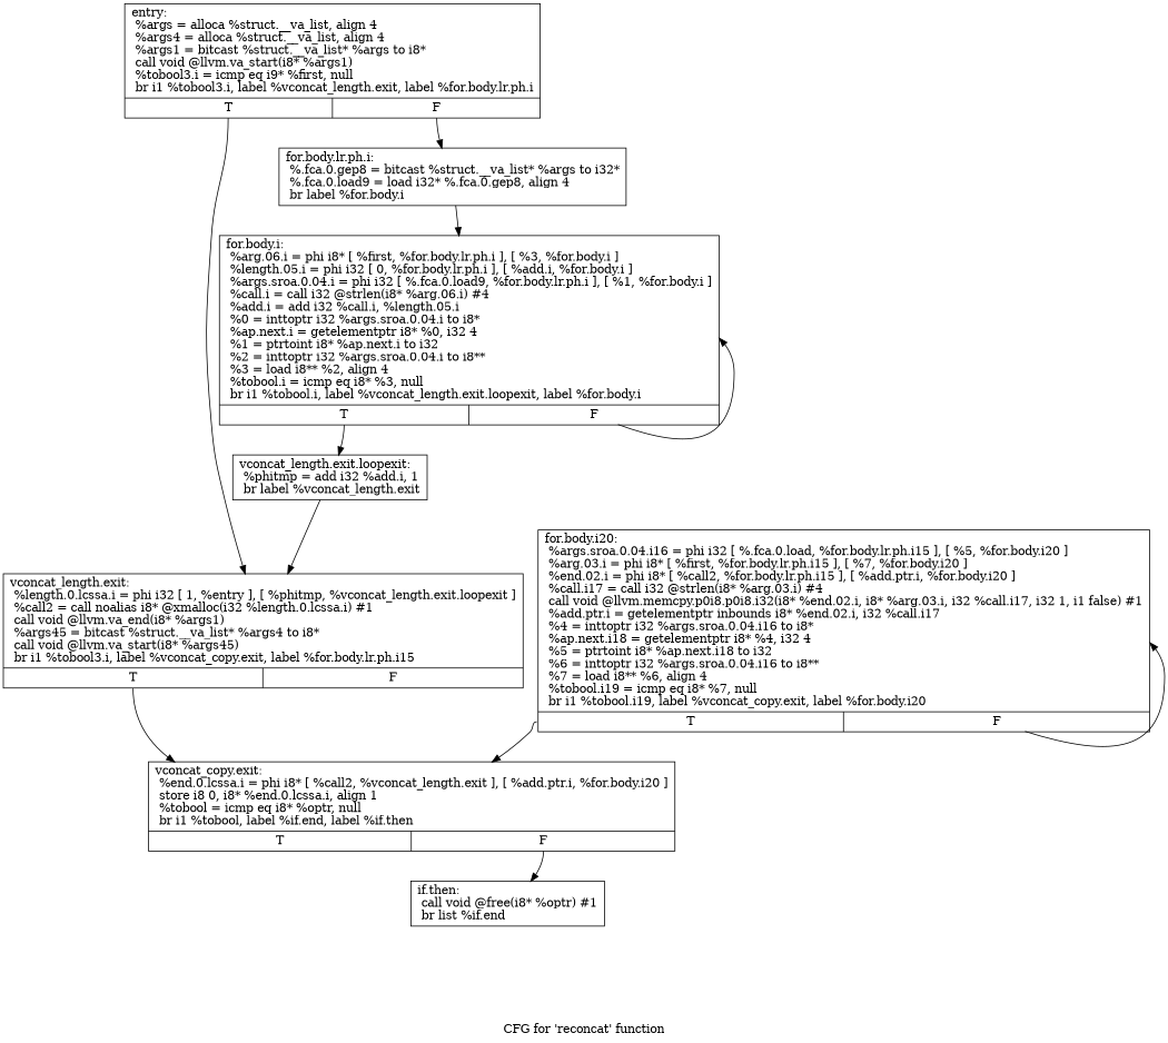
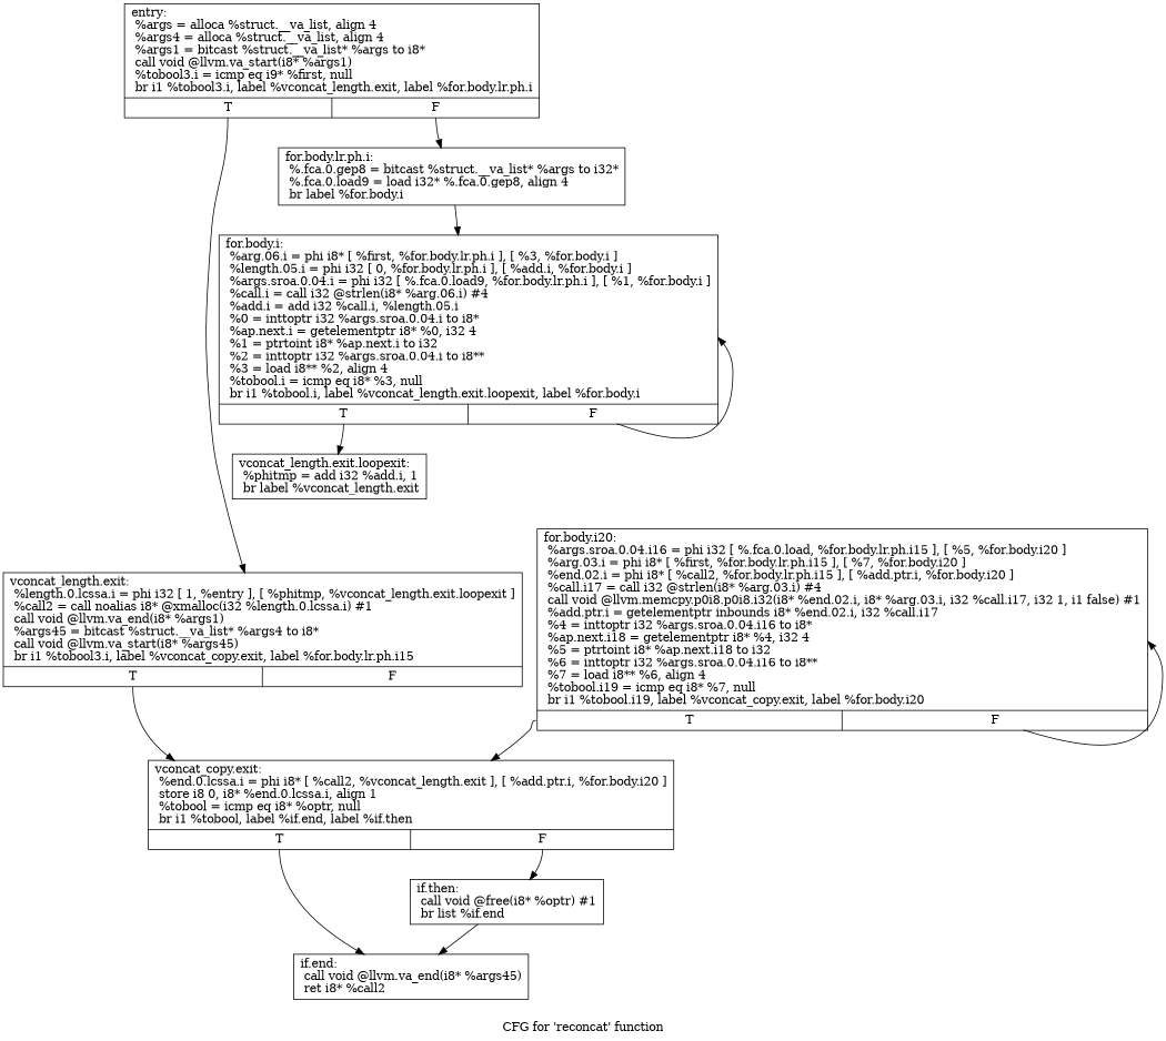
  digraph {
    label="CFG for 'reconcat' function"
    node [shape=record]
    edge [tailport=s0]
    n1 [label="{entry:\l  %args = alloca %struct.__va_list, align 4\l  %args4 = alloca %struct.__va_list, align 4\l  %args1 = bitcast %struct.__va_list* %args to i8*\l  call void @llvm.va_start(i8* %args1)\l  %tobool3.i = icmp eq i9* %first, null\l  br i1 %tobool3.i, label %vconcat_length.exit, label %for.body.lr.ph.i\l|{<s0>T|<s1>F}}"]
    n2 [label="{vconcat_length.exit:                              \l  %length.0.lcssa.i = phi i32 [ 1, %entry ], [ %phitmp, %vconcat_length.exit.loopexit ]\l  %call2 = call noalias i8* @xmalloc(i32 %length.0.lcssa.i) #1\l  call void @llvm.va_end(i8* %args1)\l  %args45 = bitcast %struct.__va_list* %args4 to i8*\l  call void @llvm.va_start(i8* %args45)\l  br i1 %tobool3.i, label %vconcat_copy.exit, label %for.body.lr.ph.i15\l|{<s0>T|<s1>F}}"]
    n3 [label="{for.body.lr.ph.i:                                 \l  %.fca.0.gep8 = bitcast %struct.__va_list* %args to i32*\l  %.fca.0.load9 = load i32* %.fca.0.gep8, align 4\l  br label %for.body.i\l}"]
    n4 [label="{vconcat_copy.exit:                                \l  %end.0.lcssa.i = phi i8* [ %call2, %vconcat_length.exit ], [ %add.ptr.i, %for.body.i20 ]\l  store i8 0, i8* %end.0.lcssa.i, align 1\l  %tobool = icmp eq i8* %optr, null\l  br i1 %tobool, label %if.end, label %if.then\l|{<s0>T|<s1>F}}"]
    n5 [label="{for.body.i:                                       \l  %arg.06.i = phi i8* [ %first, %for.body.lr.ph.i ], [ %3, %for.body.i ]\l  %length.05.i = phi i32 [ 0, %for.body.lr.ph.i ], [ %add.i, %for.body.i ]\l  %args.sroa.0.04.i = phi i32 [ %.fca.0.load9, %for.body.lr.ph.i ], [ %1, %for.body.i ]\l  %call.i = call i32 @strlen(i8* %arg.06.i) #4\l  %add.i = add i32 %call.i, %length.05.i\l  %0 = inttoptr i32 %args.sroa.0.04.i to i8*\l  %ap.next.i = getelementptr i8* %0, i32 4\l  %1 = ptrtoint i8* %ap.next.i to i32\l  %2 = inttoptr i32 %args.sroa.0.04.i to i8**\l  %3 = load i8** %2, align 4\l  %tobool.i = icmp eq i8* %3, null\l  br i1 %tobool.i, label %vconcat_length.exit.loopexit, label %for.body.i\l|{<s0>T|<s1>F}}"]
+   n6 [label="{if.end:                                           \l  call void @llvm.va_end(i8* %args45)\l  ret i8* %call2\l}"]
    n7 [label="{if.then:                                          \l  call void @free(i8* %optr) #1\l  br list %if.end\l}"]
    n8 [label="{vconcat_length.exit.loopexit:                     \l  %phitmp = add i32 %add.i, 1\l  br label %vconcat_length.exit\l}"]
    n9 [label="{for.body.i20:                                     \l  %args.sroa.0.04.i16 = phi i32 [ %.fca.0.load, %for.body.lr.ph.i15 ], [ %5, %for.body.i20 ]\l  %arg.03.i = phi i8* [ %first, %for.body.lr.ph.i15 ], [ %7, %for.body.i20 ]\l  %end.02.i = phi i8* [ %call2, %for.body.lr.ph.i15 ], [ %add.ptr.i, %for.body.i20 ]\l  %call.i17 = call i32 @strlen(i8* %arg.03.i) #4\l  call void @llvm.memcpy.p0i8.p0i8.i32(i8* %end.02.i, i8* %arg.03.i, i32 %call.i17, i32 1, i1 false) #1\l  %add.ptr.i = getelementptr inbounds i8* %end.02.i, i32 %call.i17\l  %4 = inttoptr i32 %args.sroa.0.04.i16 to i8*\l  %ap.next.i18 = getelementptr i8* %4, i32 4\l  %5 = ptrtoint i8* %ap.next.i18 to i32\l  %6 = inttoptr i32 %args.sroa.0.04.i16 to i8**\l  %7 = load i8** %6, align 4\l  %tobool.i19 = icmp eq i8* %7, null\l  br i1 %tobool.i19, label %vconcat_copy.exit, label %for.body.i20\l|{<s0>T|<s1>F}}"]
    n1 -> n2
    n1 -> n3 [tailport=s1]
    n2 -> n4
    n3 -> n5
+   n4 -> n6
    n4 -> n7 [tailport=s1]
    n5 -> n5 [tailport=s1]
    n5 -> n8
-   n8 -> n2
+   n7 -> n6
    n9 -> n4
    n9 -> n9 [tailport=s1]
  }
